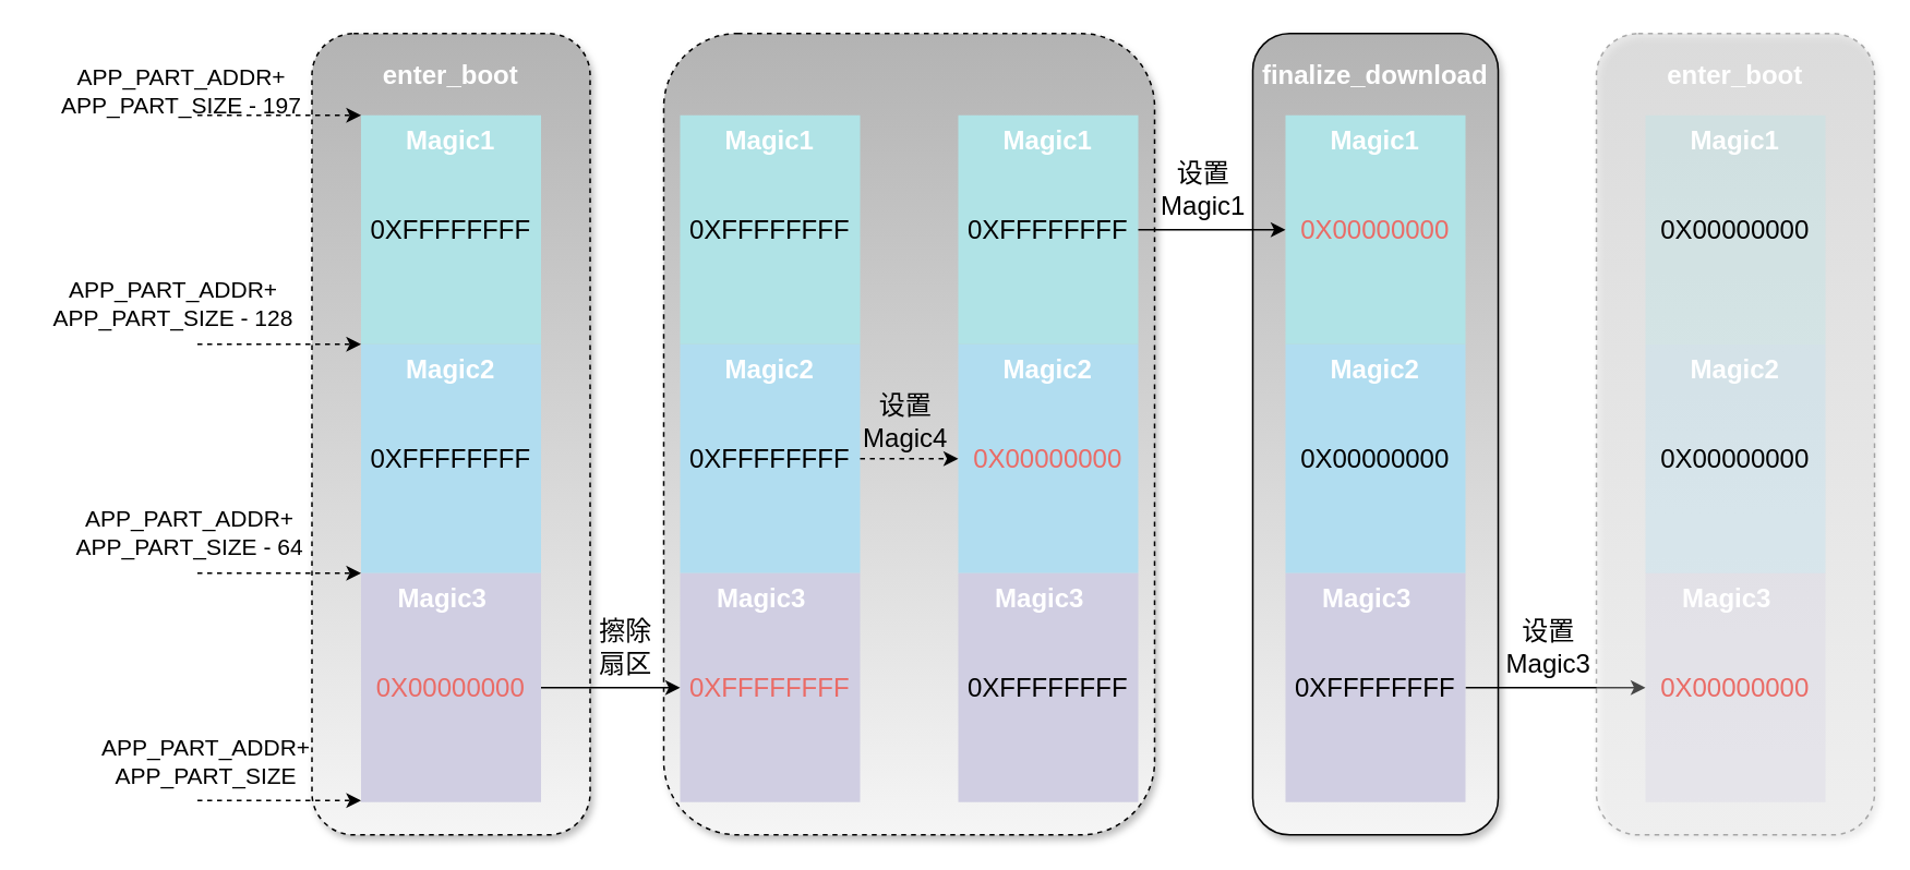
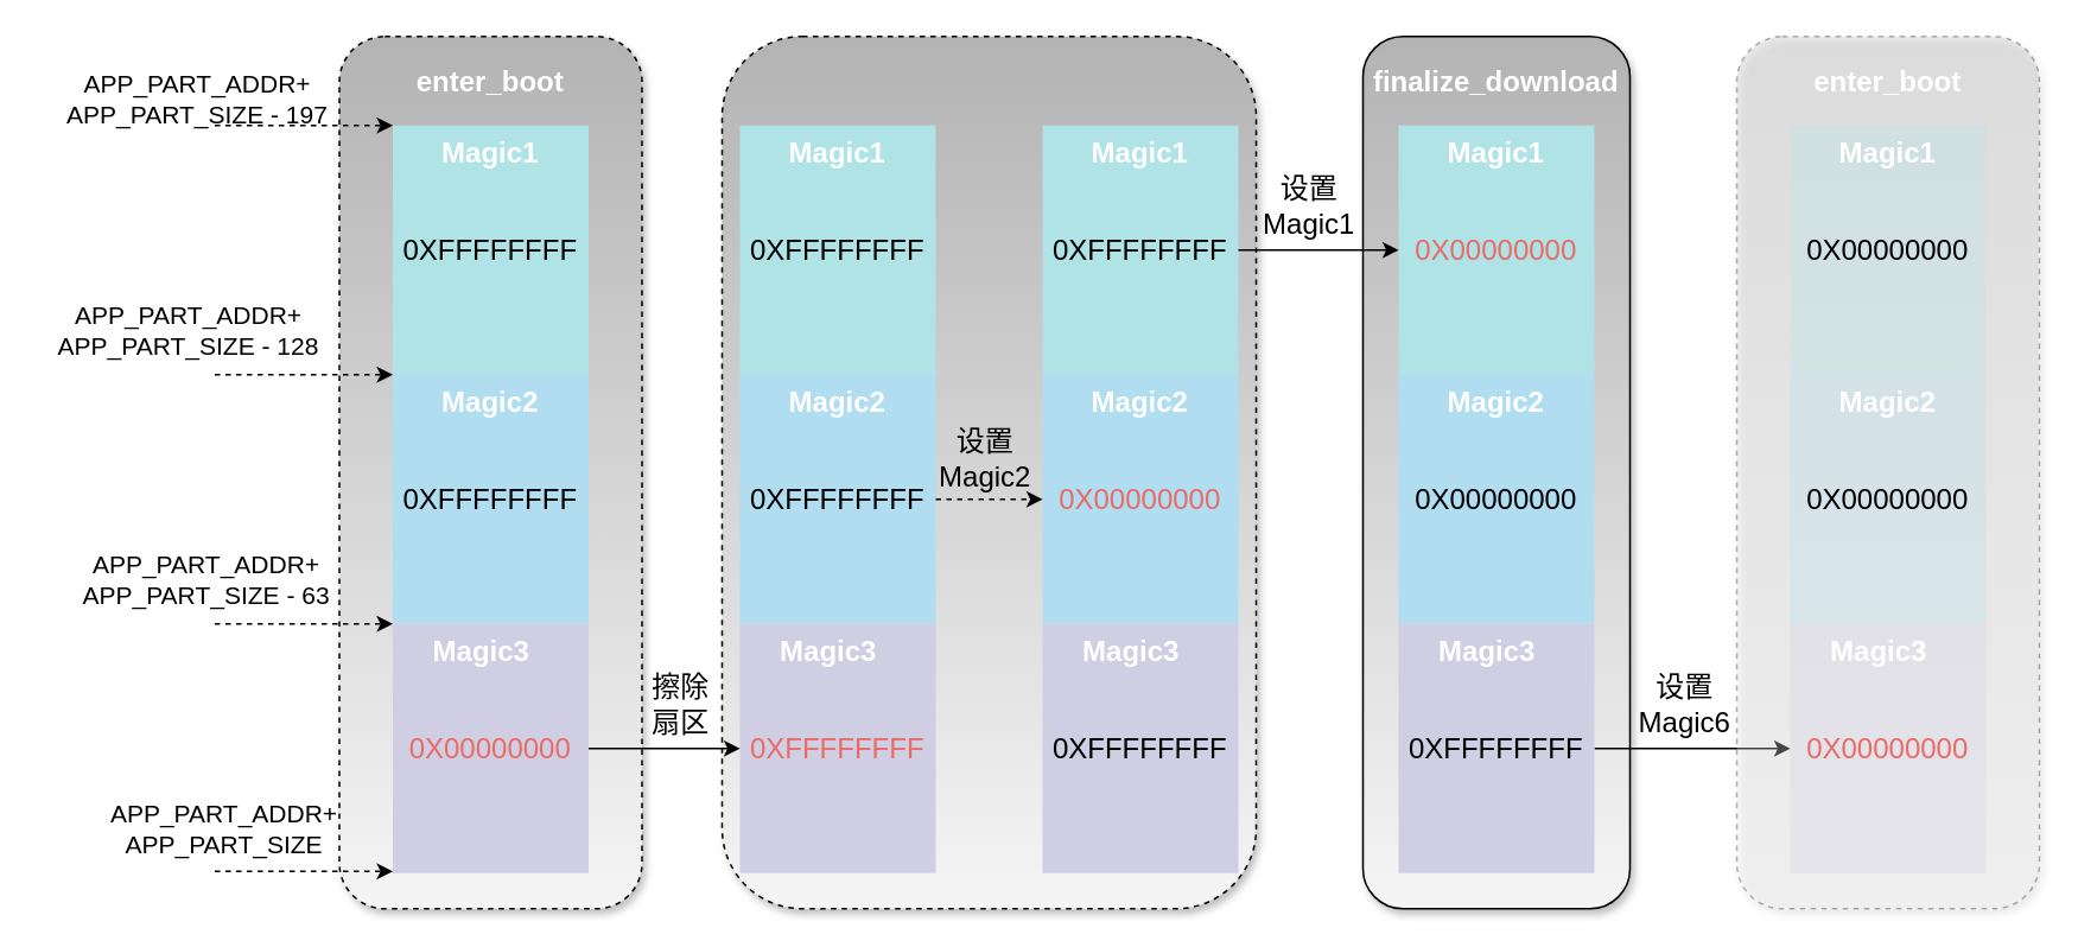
  <mxCell id="0" />
  <mxCell id="1" parent="0" />
  <mxCell id="2" value="" style="rounded=1;whiteSpace=wrap;html=1;gradientDirection=north;shadow=1;fillColor=#f5f5f5;strokeColor=default;gradientColor=#b3b3b3;" parent="1" vertex="1"><mxGeometry x="765" y="20" width="150" height="490" as="geometry" /></mxCell>
  <mxCell id="3" value="" style="rounded=1;whiteSpace=wrap;html=1;dashed=1;fillColor=#f5f5f5;strokeColor=default;gradientDirection=north;shadow=1;gradientColor=#b3b3b3;" parent="1" vertex="1"><mxGeometry x="190" y="20" width="170" height="490" as="geometry" /></mxCell>
  <mxCell id="4" value="" style="rounded=1;whiteSpace=wrap;html=1;dashed=1;fillColor=#f5f5f5;strokeColor=default;gradientDirection=north;shadow=1;gradientColor=#b3b3b3;" parent="1" vertex="1"><mxGeometry x="405" y="20" width="300" height="490" as="geometry" /></mxCell>
  <mxCell id="5" value="&lt;font style=&quot;font-size: 16px;&quot;&gt;0XFFFFFFFF&lt;/font&gt;" style="rounded=0;whiteSpace=wrap;html=1;fillColor=#b0e3e6;strokeColor=none;gradientDirection=north;" parent="1" vertex="1"><mxGeometry x="220" y="70" width="110" height="140" as="geometry" /></mxCell>
  <mxCell id="6" value="&lt;span style=&quot;font-size: 16px;&quot;&gt;0XFFFFFFFF&lt;/span&gt;" style="rounded=0;whiteSpace=wrap;html=1;fillColor=#b1ddf0;strokeColor=none;gradientDirection=north;" parent="1" vertex="1"><mxGeometry x="220" y="210" width="110" height="140" as="geometry" /></mxCell>
  <mxCell id="7" value="&lt;span style=&quot;font-size: 16px;&quot;&gt;&lt;font color=&quot;#ea6b66&quot;&gt;0X00000000&lt;/font&gt;&lt;/span&gt;" style="rounded=0;whiteSpace=wrap;html=1;fillColor=#d0cee2;strokeColor=none;gradientDirection=north;" parent="1" vertex="1"><mxGeometry x="220" y="350" width="110" height="140" as="geometry" /></mxCell>
  <mxCell id="8" value="" style="endArrow=classic;html=1;rounded=0;entryX=0;entryY=0;entryDx=0;entryDy=0;dashed=1;" parent="1" target="5" edge="1"><mxGeometry width="50" height="50" relative="1" as="geometry"><mxPoint x="120" y="70" as="sourcePoint" /><mxPoint x="140" y="90" as="targetPoint" /></mxGeometry></mxCell>
  <mxCell id="9" value="&lt;font style=&quot;font-size: 14px;&quot;&gt;APP_PART_ADDR+&lt;br&gt;APP_PART_SIZE&lt;/font&gt;" style="text;html=1;align=center;verticalAlign=middle;resizable=0;points=[];autosize=1;strokeColor=none;fillColor=none;" parent="1" vertex="1"><mxGeometry x="50" y="440" width="150" height="50" as="geometry" /></mxCell>
  <mxCell id="10" value="" style="endArrow=classic;html=1;rounded=0;entryX=0;entryY=0;entryDx=0;entryDy=0;dashed=1;" parent="1" edge="1"><mxGeometry width="50" height="50" relative="1" as="geometry"><mxPoint x="120" y="489" as="sourcePoint" /><mxPoint x="220" y="489" as="targetPoint" /></mxGeometry></mxCell>
- <mxCell id="11" value="&lt;font style=&quot;font-size: 14px;&quot;&gt;APP_PART_ADDR+&lt;br&gt;APP_PART_SIZE - 64&lt;/font&gt;" style="text;html=1;align=center;verticalAlign=middle;resizable=0;points=[];autosize=1;strokeColor=none;fillColor=none;" parent="1" vertex="1"><mxGeometry x="35" y="300" width="160" height="50" as="geometry" /></mxCell>
+ <mxCell id="11" value="&lt;font style=&quot;font-size: 14px;&quot;&gt;APP_PART_ADDR+&lt;br&gt;APP_PART_SIZE - 63&lt;/font&gt;" style="text;html=1;align=center;verticalAlign=middle;resizable=0;points=[];autosize=1;strokeColor=none;fillColor=none;" parent="1" vertex="1"><mxGeometry x="35" y="300" width="160" height="50" as="geometry" /></mxCell>
  <mxCell id="12" value="" style="endArrow=classic;html=1;rounded=0;entryX=0;entryY=0;entryDx=0;entryDy=0;dashed=1;" parent="1" edge="1"><mxGeometry width="50" height="50" relative="1" as="geometry"><mxPoint x="120" y="350" as="sourcePoint" /><mxPoint x="220" y="350" as="targetPoint" /></mxGeometry></mxCell>
  <mxCell id="13" value="" style="endArrow=classic;html=1;rounded=0;entryX=0;entryY=0;entryDx=0;entryDy=0;dashed=1;" parent="1" edge="1"><mxGeometry width="50" height="50" relative="1" as="geometry"><mxPoint x="120" y="210" as="sourcePoint" /><mxPoint x="220" y="210" as="targetPoint" /></mxGeometry></mxCell>
  <mxCell id="14" value="&lt;font style=&quot;font-size: 14px;&quot;&gt;APP_PART_ADDR+&lt;br&gt;APP_PART_SIZE - 128&lt;/font&gt;" style="text;html=1;align=center;verticalAlign=middle;resizable=0;points=[];autosize=1;strokeColor=none;fillColor=none;" parent="1" vertex="1"><mxGeometry x="20" y="160" width="170" height="50" as="geometry" /></mxCell>
  <mxCell id="15" value="&lt;font style=&quot;font-size: 14px;&quot;&gt;APP_PART_ADDR+&lt;br&gt;APP_PART_SIZE - 197&lt;/font&gt;" style="text;html=1;align=center;verticalAlign=middle;resizable=0;points=[];autosize=1;strokeColor=none;fillColor=none;" parent="1" vertex="1"><mxGeometry x="25" y="30" width="170" height="50" as="geometry" /></mxCell>
  <mxCell id="16" value="&lt;font color=&quot;#ffffff&quot; style=&quot;font-size: 16px;&quot;&gt;&lt;b&gt;Magic1&lt;/b&gt;&lt;/font&gt;" style="text;html=1;align=center;verticalAlign=middle;whiteSpace=wrap;rounded=0;" parent="1" vertex="1"><mxGeometry x="245" y="70" width="60" height="30" as="geometry" /></mxCell>
  <mxCell id="17" value="&lt;font color=&quot;#ffffff&quot; style=&quot;font-size: 16px;&quot;&gt;&lt;b&gt;Magic2&lt;/b&gt;&lt;/font&gt;" style="text;html=1;align=center;verticalAlign=middle;whiteSpace=wrap;rounded=0;" parent="1" vertex="1"><mxGeometry x="245" y="210" width="60" height="30" as="geometry" /></mxCell>
  <mxCell id="18" value="&lt;font color=&quot;#ffffff&quot; style=&quot;font-size: 16px;&quot;&gt;&lt;b&gt;Magic3&lt;/b&gt;&lt;/font&gt;" style="text;html=1;align=center;verticalAlign=middle;whiteSpace=wrap;rounded=0;" parent="1" vertex="1"><mxGeometry x="240" y="350" width="60" height="30" as="geometry" /></mxCell>
  <mxCell id="19" value="&lt;font style=&quot;font-size: 16px;&quot;&gt;0XFFFFFFFF&lt;/font&gt;" style="rounded=0;whiteSpace=wrap;html=1;fillColor=#b0e3e6;strokeColor=none;gradientDirection=north;" parent="1" vertex="1"><mxGeometry x="415" y="70" width="110" height="140" as="geometry" /></mxCell>
  <mxCell id="20" value="&lt;span style=&quot;font-size: 16px;&quot;&gt;0XFFFFFFFF&lt;/span&gt;" style="rounded=0;whiteSpace=wrap;html=1;fillColor=#b1ddf0;strokeColor=none;gradientDirection=north;" parent="1" vertex="1"><mxGeometry x="415" y="210" width="110" height="140" as="geometry" /></mxCell>
  <mxCell id="21" value="&lt;span style=&quot;font-size: 16px;&quot;&gt;&lt;font color=&quot;#ea6b66&quot;&gt;0XFFFFFFFF&lt;/font&gt;&lt;/span&gt;" style="rounded=0;whiteSpace=wrap;html=1;fillColor=#d0cee2;strokeColor=none;gradientDirection=north;" parent="1" vertex="1"><mxGeometry x="415" y="350" width="110" height="140" as="geometry" /></mxCell>
  <mxCell id="22" value="&lt;font color=&quot;#ffffff&quot; style=&quot;font-size: 16px;&quot;&gt;&lt;b&gt;Magic1&lt;/b&gt;&lt;/font&gt;" style="text;html=1;align=center;verticalAlign=middle;whiteSpace=wrap;rounded=0;" parent="1" vertex="1"><mxGeometry x="440" y="70" width="60" height="30" as="geometry" /></mxCell>
  <mxCell id="23" value="&lt;font color=&quot;#ffffff&quot; style=&quot;font-size: 16px;&quot;&gt;&lt;b&gt;Magic2&lt;/b&gt;&lt;/font&gt;" style="text;html=1;align=center;verticalAlign=middle;whiteSpace=wrap;rounded=0;" parent="1" vertex="1"><mxGeometry x="440" y="210" width="60" height="30" as="geometry" /></mxCell>
  <mxCell id="24" value="&lt;font color=&quot;#ffffff&quot; style=&quot;font-size: 16px;&quot;&gt;&lt;b&gt;Magic3&lt;/b&gt;&lt;/font&gt;" style="text;html=1;align=center;verticalAlign=middle;whiteSpace=wrap;rounded=0;" parent="1" vertex="1"><mxGeometry x="435" y="350" width="60" height="30" as="geometry" /></mxCell>
  <mxCell id="25" value="&lt;font style=&quot;font-size: 16px;&quot;&gt;0XFFFFFFFF&lt;/font&gt;" style="rounded=0;whiteSpace=wrap;html=1;fillColor=#b0e3e6;strokeColor=none;gradientDirection=north;" parent="1" vertex="1"><mxGeometry x="585" y="70" width="110" height="140" as="geometry" /></mxCell>
  <mxCell id="26" value="&lt;span style=&quot;font-size: 16px;&quot;&gt;&lt;font color=&quot;#ea6b66&quot;&gt;0X00000000&lt;/font&gt;&lt;/span&gt;" style="rounded=0;whiteSpace=wrap;html=1;fillColor=#b1ddf0;strokeColor=none;gradientDirection=north;" parent="1" vertex="1"><mxGeometry x="585" y="210" width="110" height="140" as="geometry" /></mxCell>
  <mxCell id="27" value="&lt;span style=&quot;font-size: 16px;&quot;&gt;0XFFFFFFFF&lt;/span&gt;" style="rounded=0;whiteSpace=wrap;html=1;fillColor=#d0cee2;strokeColor=none;gradientDirection=north;" parent="1" vertex="1"><mxGeometry x="585" y="350" width="110" height="140" as="geometry" /></mxCell>
  <mxCell id="28" value="&lt;font color=&quot;#ffffff&quot; style=&quot;font-size: 16px;&quot;&gt;&lt;b&gt;Magic1&lt;/b&gt;&lt;/font&gt;" style="text;html=1;align=center;verticalAlign=middle;whiteSpace=wrap;rounded=0;" parent="1" vertex="1"><mxGeometry x="610" y="70" width="60" height="30" as="geometry" /></mxCell>
  <mxCell id="29" value="&lt;font color=&quot;#ffffff&quot; style=&quot;font-size: 16px;&quot;&gt;&lt;b&gt;Magic2&lt;/b&gt;&lt;/font&gt;" style="text;html=1;align=center;verticalAlign=middle;whiteSpace=wrap;rounded=0;" parent="1" vertex="1"><mxGeometry x="610" y="210" width="60" height="30" as="geometry" /></mxCell>
  <mxCell id="30" value="&lt;font color=&quot;#ffffff&quot; style=&quot;font-size: 16px;&quot;&gt;&lt;b&gt;Magic3&lt;/b&gt;&lt;/font&gt;" style="text;html=1;align=center;verticalAlign=middle;whiteSpace=wrap;rounded=0;" parent="1" vertex="1"><mxGeometry x="605" y="350" width="60" height="30" as="geometry" /></mxCell>
  <mxCell id="31" value="" style="endArrow=classic;html=1;rounded=0;exitX=1;exitY=0.5;exitDx=0;exitDy=0;entryX=0;entryY=0.5;entryDx=0;entryDy=0;" parent="1" source="7" target="21" edge="1"><mxGeometry width="50" height="50" relative="1" as="geometry"><mxPoint x="375" y="300" as="sourcePoint" /><mxPoint x="425" y="250" as="targetPoint" /></mxGeometry></mxCell>
  <mxCell id="32" value="" style="endArrow=classic;html=1;rounded=0;entryX=0;entryY=0.5;entryDx=0;entryDy=0;dashed=1;" parent="1" target="26" edge="1"><mxGeometry width="50" height="50" relative="1" as="geometry"><mxPoint x="525" y="280" as="sourcePoint" /><mxPoint x="575" y="230" as="targetPoint" /></mxGeometry></mxCell>
  <mxCell id="33" value="&lt;font color=&quot;#ea6b66&quot; style=&quot;font-size: 16px;&quot;&gt;0X00000000&lt;/font&gt;" style="rounded=0;whiteSpace=wrap;html=1;fillColor=#b0e3e6;strokeColor=none;gradientDirection=north;shadow=0;" parent="1" vertex="1"><mxGeometry x="785" y="70" width="110" height="140" as="geometry" /></mxCell>
  <mxCell id="34" value="&lt;span style=&quot;font-size: 16px;&quot;&gt;0X00000000&lt;/span&gt;" style="rounded=0;whiteSpace=wrap;html=1;fillColor=#b1ddf0;strokeColor=none;gradientDirection=north;" parent="1" vertex="1"><mxGeometry x="785" y="210" width="110" height="140" as="geometry" /></mxCell>
  <mxCell id="35" style="edgeStyle=orthogonalEdgeStyle;rounded=0;orthogonalLoop=1;jettySize=auto;html=1;exitX=1;exitY=0.5;exitDx=0;exitDy=0;entryX=0;entryY=0.5;entryDx=0;entryDy=0;" parent="1" source="36" target="49" edge="1"><mxGeometry relative="1" as="geometry" /></mxCell>
  <mxCell id="36" value="&lt;span style=&quot;font-size: 16px;&quot;&gt;0XFFFFFFFF&lt;/span&gt;" style="rounded=0;whiteSpace=wrap;html=1;fillColor=#d0cee2;strokeColor=none;gradientDirection=north;" parent="1" vertex="1"><mxGeometry x="785" y="350" width="110" height="140" as="geometry" /></mxCell>
  <mxCell id="37" value="&lt;font color=&quot;#ffffff&quot; style=&quot;font-size: 16px;&quot;&gt;&lt;b&gt;Magic1&lt;/b&gt;&lt;/font&gt;" style="text;html=1;align=center;verticalAlign=middle;whiteSpace=wrap;rounded=0;" parent="1" vertex="1"><mxGeometry x="810" y="70" width="60" height="30" as="geometry" /></mxCell>
  <mxCell id="38" value="&lt;font color=&quot;#ffffff&quot; style=&quot;font-size: 16px;&quot;&gt;&lt;b&gt;Magic2&lt;/b&gt;&lt;/font&gt;" style="text;html=1;align=center;verticalAlign=middle;whiteSpace=wrap;rounded=0;" parent="1" vertex="1"><mxGeometry x="810" y="210" width="60" height="30" as="geometry" /></mxCell>
  <mxCell id="39" value="&lt;font color=&quot;#ffffff&quot; style=&quot;font-size: 16px;&quot;&gt;&lt;b&gt;Magic3&lt;/b&gt;&lt;/font&gt;" style="text;html=1;align=center;verticalAlign=middle;whiteSpace=wrap;rounded=0;" parent="1" vertex="1"><mxGeometry x="805" y="350" width="60" height="30" as="geometry" /></mxCell>
  <mxCell id="40" value="" style="endArrow=classic;html=1;rounded=0;exitX=1;exitY=0.5;exitDx=0;exitDy=0;entryX=0;entryY=0.5;entryDx=0;entryDy=0;" parent="1" source="25" target="33" edge="1"><mxGeometry width="50" height="50" relative="1" as="geometry"><mxPoint x="700" y="279.5" as="sourcePoint" /><mxPoint x="795" y="280" as="targetPoint" /></mxGeometry></mxCell>
  <mxCell id="41" value="&lt;font color=&quot;#ffffff&quot; style=&quot;font-size: 16px;&quot;&gt;&lt;b&gt;enter_boot&lt;/b&gt;&lt;/font&gt;" style="text;html=1;align=center;verticalAlign=middle;whiteSpace=wrap;rounded=0;" parent="1" vertex="1"><mxGeometry x="190" y="30" width="170" height="30" as="geometry" /></mxCell>
  <mxCell id="42" value="&lt;font color=&quot;#ffffff&quot;&gt;&lt;span style=&quot;font-size: 16px;&quot;&gt;&lt;b&gt;finalize_download&lt;/b&gt;&lt;/span&gt;&lt;/font&gt;" style="text;html=1;align=center;verticalAlign=middle;whiteSpace=wrap;rounded=0;" parent="1" vertex="1"><mxGeometry x="755" y="30" width="170" height="30" as="geometry" /></mxCell>
  <mxCell id="43" value="&lt;font style=&quot;font-size: 16px;&quot;&gt;擦除&lt;/font&gt;&lt;div&gt;&lt;font style=&quot;font-size: 16px;&quot;&gt;扇区&lt;/font&gt;&lt;/div&gt;" style="text;html=1;align=center;verticalAlign=middle;whiteSpace=wrap;rounded=0;" parent="1" vertex="1"><mxGeometry x="345" y="380" width="74" height="30" as="geometry" /></mxCell>
- <mxCell id="44" value="&lt;span style=&quot;font-size: 16px;&quot;&gt;设置Magic4&lt;/span&gt;" style="text;html=1;align=center;verticalAlign=middle;whiteSpace=wrap;rounded=0;" parent="1" vertex="1"><mxGeometry x="516" y="242" width="74" height="30" as="geometry" /></mxCell>
+ <mxCell id="44" value="&lt;span style=&quot;font-size: 16px;&quot;&gt;设置Magic2&lt;/span&gt;" style="text;html=1;align=center;verticalAlign=middle;whiteSpace=wrap;rounded=0;" parent="1" vertex="1"><mxGeometry x="516" y="242" width="74" height="30" as="geometry" /></mxCell>
  <mxCell id="45" value="&lt;span style=&quot;font-size: 16px;&quot;&gt;设置Magic1&lt;/span&gt;" style="text;html=1;align=center;verticalAlign=middle;whiteSpace=wrap;rounded=0;" parent="1" vertex="1"><mxGeometry x="698" y="100" width="74" height="30" as="geometry" /></mxCell>
  <mxCell id="46" value="" style="rounded=1;whiteSpace=wrap;html=1;dashed=1;fillColor=#f5f5f5;strokeColor=default;gradientDirection=north;shadow=1;gradientColor=#b3b3b3;opacity=30;" parent="1" vertex="1"><mxGeometry x="975" y="20" width="170" height="490" as="geometry" /></mxCell>
  <mxCell id="47" value="&lt;font style=&quot;font-size: 16px;&quot;&gt;0X00000000&lt;/font&gt;" style="rounded=0;whiteSpace=wrap;html=1;fillColor=#b0e3e6;strokeColor=none;gradientDirection=north;opacity=30;" parent="1" vertex="1"><mxGeometry x="1005" y="70" width="110" height="140" as="geometry" /></mxCell>
  <mxCell id="48" value="&lt;span style=&quot;font-size: 16px;&quot;&gt;0X00000000&lt;/span&gt;" style="rounded=0;whiteSpace=wrap;html=1;fillColor=#b1ddf0;strokeColor=none;gradientDirection=north;opacity=30;" parent="1" vertex="1"><mxGeometry x="1005" y="210" width="110" height="140" as="geometry" /></mxCell>
  <mxCell id="49" value="&lt;span style=&quot;font-size: 16px;&quot;&gt;&lt;font color=&quot;#ea6b66&quot;&gt;0X00000000&lt;/font&gt;&lt;/span&gt;" style="rounded=0;whiteSpace=wrap;html=1;fillColor=#d0cee2;strokeColor=none;gradientDirection=north;opacity=30;" parent="1" vertex="1"><mxGeometry x="1005" y="350" width="110" height="140" as="geometry" /></mxCell>
  <mxCell id="50" value="&lt;font color=&quot;#ffffff&quot; style=&quot;font-size: 16px;&quot;&gt;&lt;b&gt;Magic1&lt;/b&gt;&lt;/font&gt;" style="text;html=1;align=center;verticalAlign=middle;whiteSpace=wrap;rounded=0;opacity=30;" parent="1" vertex="1"><mxGeometry x="1030" y="70" width="60" height="30" as="geometry" /></mxCell>
  <mxCell id="51" value="&lt;font color=&quot;#ffffff&quot; style=&quot;font-size: 16px;&quot;&gt;&lt;b&gt;Magic2&lt;/b&gt;&lt;/font&gt;" style="text;html=1;align=center;verticalAlign=middle;whiteSpace=wrap;rounded=0;opacity=30;" parent="1" vertex="1"><mxGeometry x="1030" y="210" width="60" height="30" as="geometry" /></mxCell>
  <mxCell id="52" value="&lt;font color=&quot;#ffffff&quot; style=&quot;font-size: 16px;&quot;&gt;&lt;b&gt;Magic3&lt;/b&gt;&lt;/font&gt;" style="text;html=1;align=center;verticalAlign=middle;whiteSpace=wrap;rounded=0;opacity=30;" parent="1" vertex="1"><mxGeometry x="1025" y="350" width="60" height="30" as="geometry" /></mxCell>
  <mxCell id="53" value="&lt;font color=&quot;#ffffff&quot; style=&quot;font-size: 16px;&quot;&gt;&lt;b&gt;enter_boot&lt;/b&gt;&lt;/font&gt;" style="text;html=1;align=center;verticalAlign=middle;whiteSpace=wrap;rounded=0;opacity=30;" parent="1" vertex="1"><mxGeometry x="975" y="30" width="170" height="30" as="geometry" /></mxCell>
- <mxCell id="54" value="&lt;span style=&quot;font-size: 16px;&quot;&gt;设置Magic3&lt;/span&gt;" style="text;html=1;align=center;verticalAlign=middle;whiteSpace=wrap;rounded=0;" parent="1" vertex="1"><mxGeometry x="909" y="380" width="74" height="30" as="geometry" /></mxCell>
+ <mxCell id="54" value="&lt;span style=&quot;font-size: 16px;&quot;&gt;设置Magic6&lt;/span&gt;" style="text;html=1;align=center;verticalAlign=middle;whiteSpace=wrap;rounded=0;" parent="1" vertex="1"><mxGeometry x="909" y="380" width="74" height="30" as="geometry" /></mxCell>
